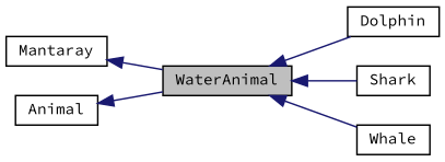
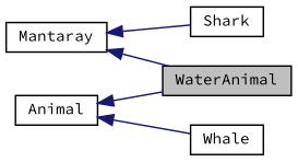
  digraph {
    fontname="Source Code Pro"
    rankdir=LR
    node [color=black fillcolor=white fontname="Source Code Pro" fontsize=10 shape=record style=filled]
    edge [color=midnightblue dir=back fontname="Source Code Pro" fontsize=10 labelfontname=Helvetica labelfontsize=10 style=solid]
    n1 [fillcolor=grey75 fontcolor=black height=0.2 label=WaterAnimal width=0.4]
-   n2 [height=0.2 label=Dolphin width=0.4]
    n3 [height=0.2 label=Shark width=0.4]
    n4 [height=0.2 label=Whale width=0.4]
    n5 [height=0.2 label=Mantaray width=0.4]
    n6 [height=0.2 label=Animal width=0.4]
-   n1 -> n2
-   n1 -> n3
-   n1 -> n4
+   n5 -> n3
+   n6 -> n4
    n5 -> n1
    n6 -> n1
  }
